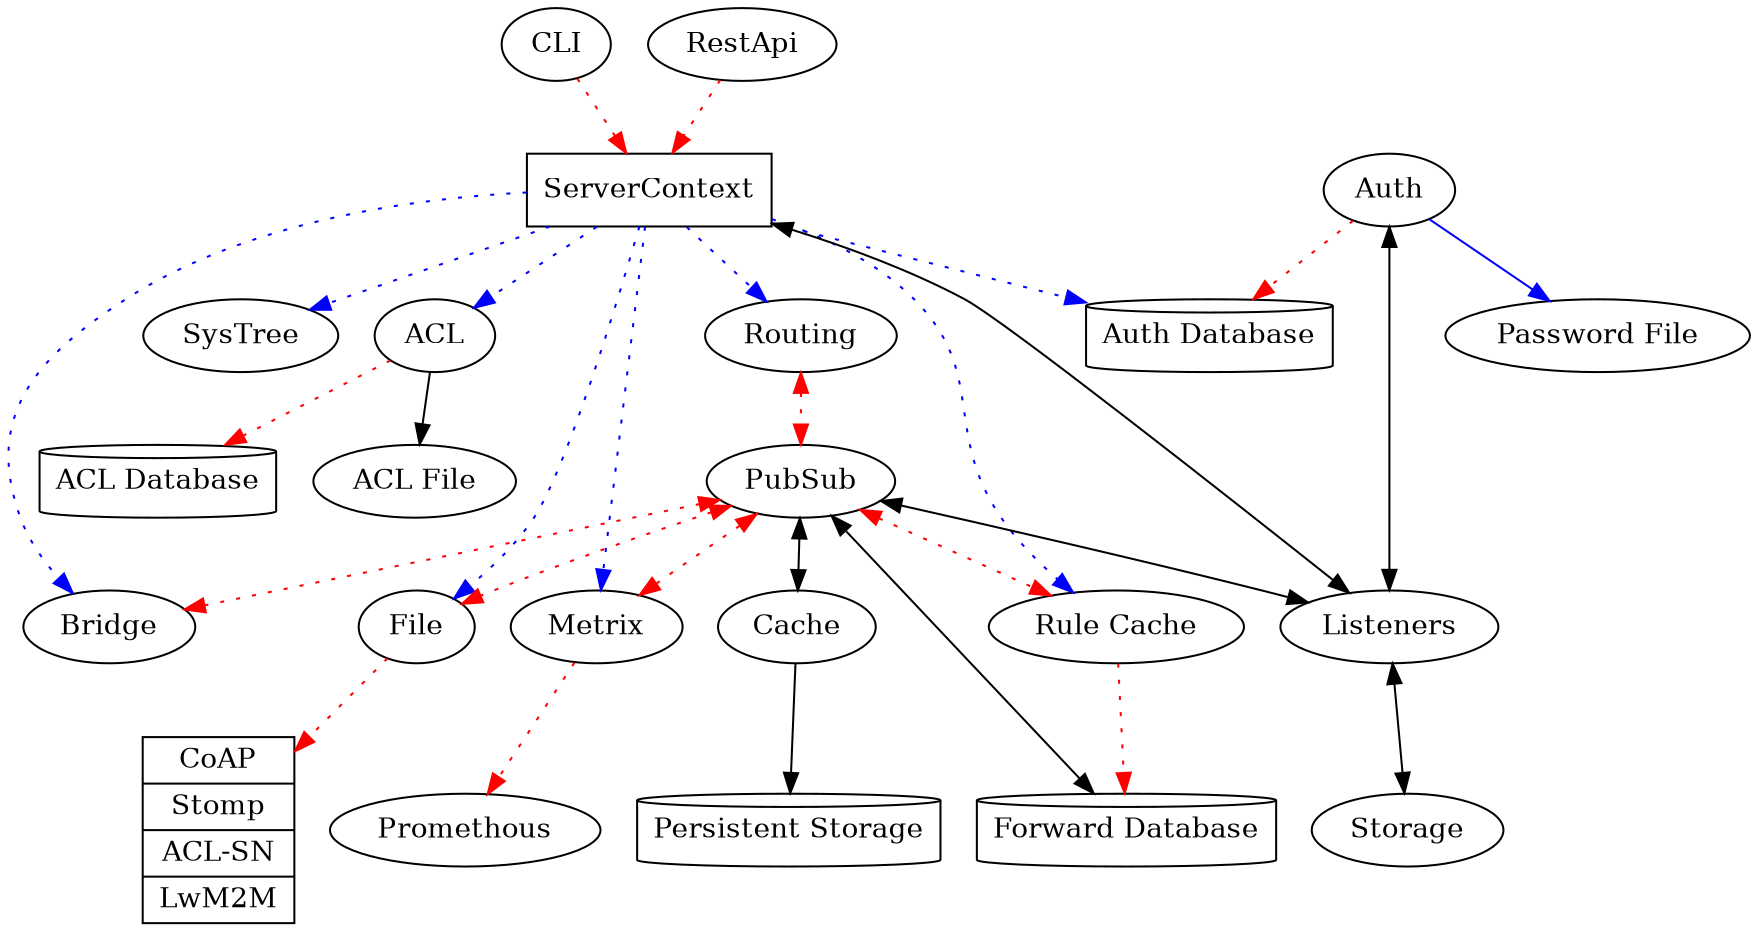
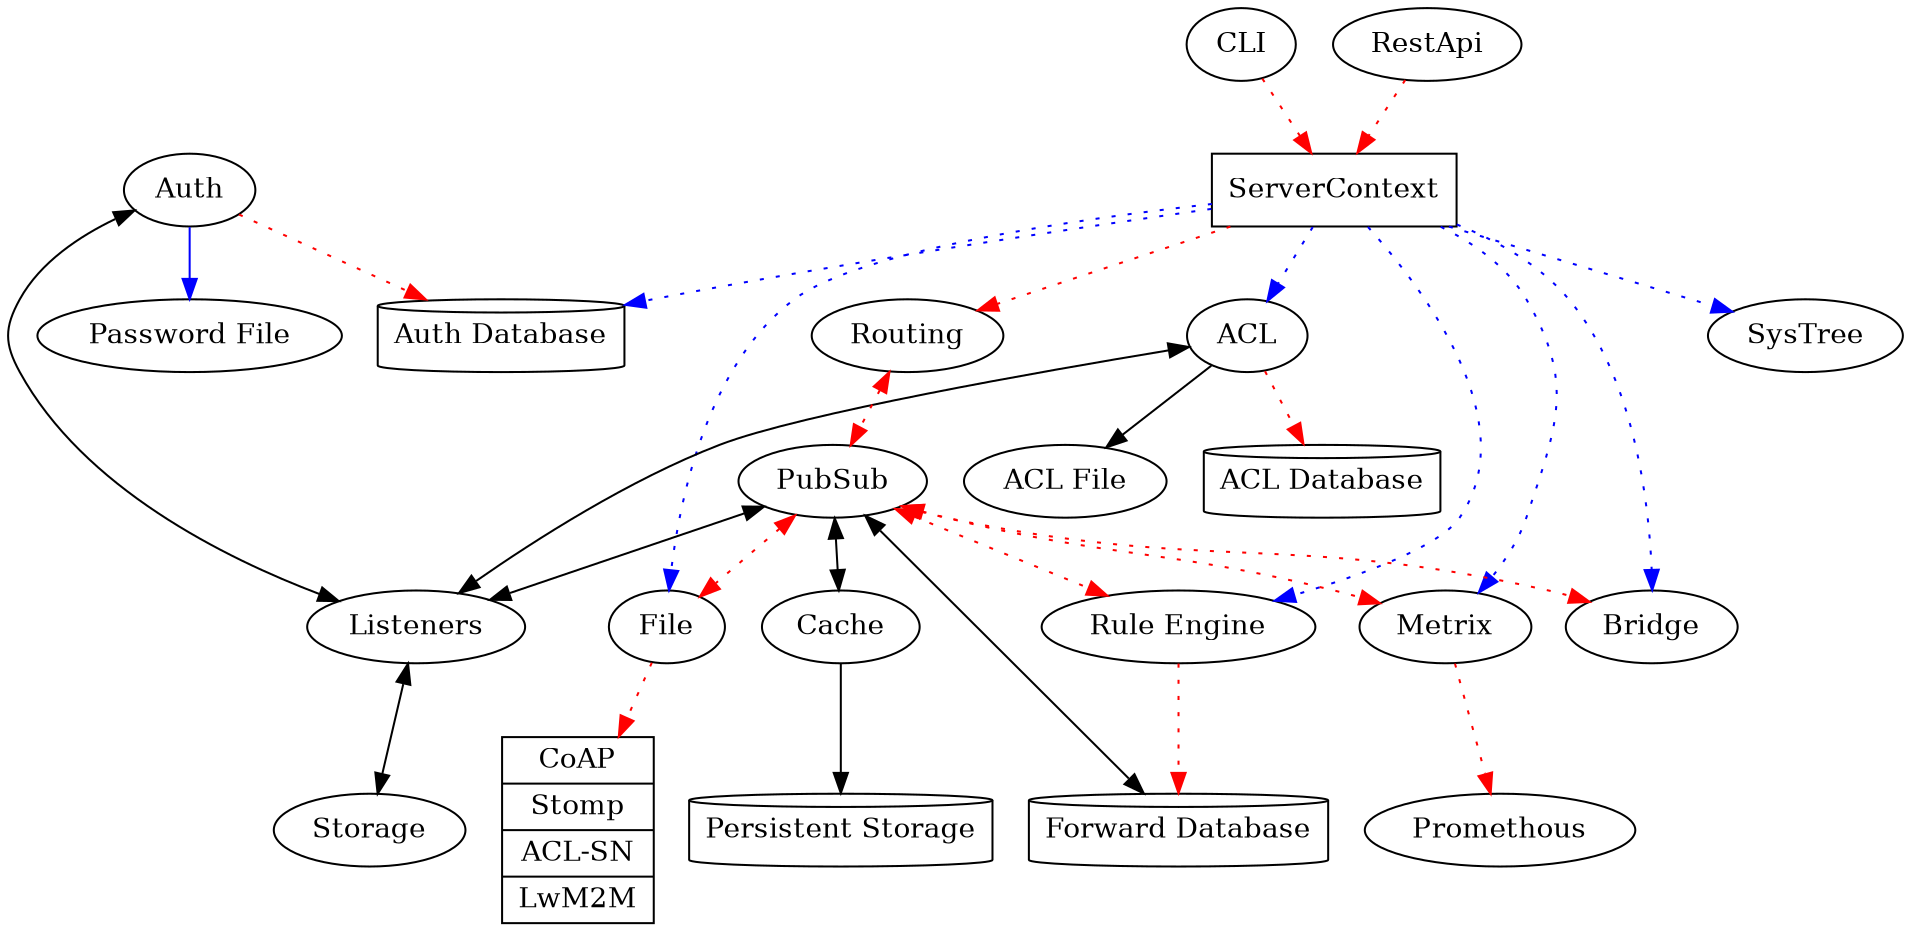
  digraph {
    edge [color=red style=dotted]
    ServerContext [shape=box]
    ACL
    Bridge
    n4 [label=File]
    Metrix
    Routing
-   "Rule Engine" [label="Rule Cache"]
+   "Rule Engine"
    SysTree
    "Auth Database" [shape=cylinder]
    CLI
    Listeners
    "ACL File"
    "ACL Database" [shape=cylinder]
    Auth
    "Password File"
    n16 [label="{ CoAP | Stomp | ACL-SN | LwM2M }" shape=record]
    Promethous
    PubSub
    "Forward Database" [shape=cylinder]
    RestApi
    n21 [label=Storage]
    Cache
    "Persistent Storage" [shape=cylinder]
    ServerContext -> ACL [color=blue]
    ServerContext -> Bridge [color=blue]
    ServerContext -> n4 [color=blue]
    ServerContext -> Metrix [color=blue]
-   ServerContext -> Routing [color=blue]
+   ServerContext -> Routing
    ServerContext -> "Rule Engine" [color=blue]
    ServerContext -> SysTree [color=blue]
    ServerContext -> "Auth Database" [color=blue]
-   ServerContext -> Listeners [dir=both color="" style=""]
+   ACL -> Listeners [dir=both color="" style=""]
    ACL -> "ACL File" [color="" style=""]
    ACL -> "ACL Database"
    n4 -> n16
    Metrix -> Promethous
    Routing -> PubSub [dir=both]
    "Rule Engine" -> "Forward Database"
    CLI -> ServerContext
    Listeners -> n21 [dir=both color="" style=""]
    Auth -> "Auth Database"
    Auth -> Listeners [dir=both color="" style=""]
    Auth -> "Password File" [color=blue style=""]
    PubSub -> Bridge [dir=both]
    PubSub -> n4 [dir=both]
    PubSub -> Metrix [dir=both]
    PubSub -> "Rule Engine" [dir=both]
    PubSub -> Listeners [dir=both color="" style=""]
    PubSub -> "Forward Database" [dir=both color="" style=""]
    PubSub -> Cache [dir=both color="" style=""]
    RestApi -> ServerContext
    Cache -> "Persistent Storage" [color="" style=""]
  }
